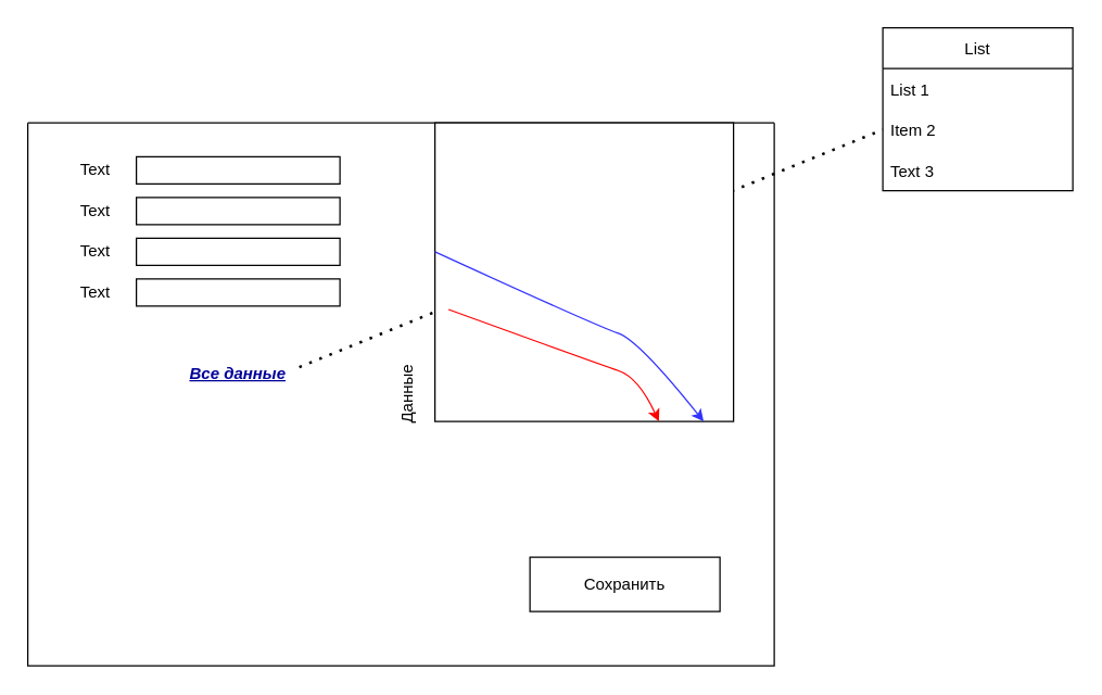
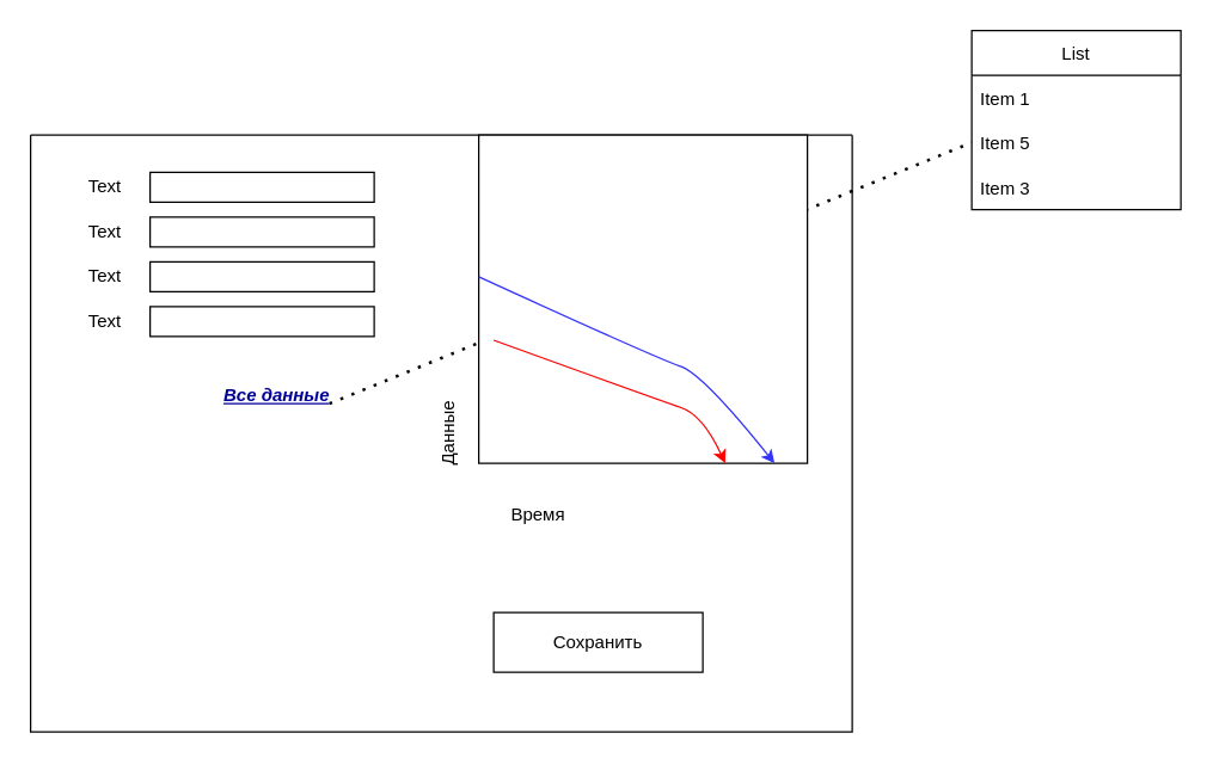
  <mxCell id="0" />
  <mxCell id="1" parent="0" />
  <mxCell id="2" value="" style="rounded=0;whiteSpace=wrap;html=1;" vertex="1" parent="1"><mxGeometry x="240" y="310" width="170" as="geometry" /></mxCell>
  <mxCell id="3" value="" style="swimlane;startSize=0;" vertex="1" parent="1"><mxGeometry x="20" y="90" width="550" height="400" as="geometry" /></mxCell>
  <mxCell id="4" value="" style="group" vertex="1" connectable="0" parent="3"><mxGeometry x="20" y="20" width="210" height="30" as="geometry" /></mxCell>
  <mxCell id="5" value="Text" style="text;html=1;strokeColor=none;fillColor=none;align=center;verticalAlign=middle;whiteSpace=wrap;rounded=0;" vertex="1" parent="4"><mxGeometry width="60" height="30" as="geometry" /></mxCell>
  <mxCell id="6" value="" style="rounded=0;whiteSpace=wrap;html=1;" vertex="1" parent="4"><mxGeometry x="60" y="5" width="150" height="20" as="geometry" /></mxCell>
  <mxCell id="7" value="" style="group" vertex="1" connectable="0" parent="3"><mxGeometry x="20" y="50" width="210" height="30" as="geometry" /></mxCell>
  <mxCell id="8" value="Text" style="text;html=1;strokeColor=none;fillColor=none;align=center;verticalAlign=middle;whiteSpace=wrap;rounded=0;" vertex="1" parent="7"><mxGeometry width="60" height="30" as="geometry" /></mxCell>
  <mxCell id="9" value="" style="rounded=0;whiteSpace=wrap;html=1;" vertex="1" parent="7"><mxGeometry x="60" y="5" width="150" height="20" as="geometry" /></mxCell>
  <mxCell id="10" value="" style="group" vertex="1" connectable="0" parent="3"><mxGeometry x="20" y="80" width="210" height="30" as="geometry" /></mxCell>
  <mxCell id="11" value="Text" style="text;html=1;strokeColor=none;fillColor=none;align=center;verticalAlign=middle;whiteSpace=wrap;rounded=0;" vertex="1" parent="10"><mxGeometry width="60" height="30" as="geometry" /></mxCell>
  <mxCell id="12" value="" style="rounded=0;whiteSpace=wrap;html=1;" vertex="1" parent="10"><mxGeometry x="60" y="5" width="150" height="20" as="geometry" /></mxCell>
  <mxCell id="13" value="" style="group" vertex="1" connectable="0" parent="3"><mxGeometry x="20" y="110" width="210" height="30" as="geometry" /></mxCell>
  <mxCell id="14" value="Text" style="text;html=1;strokeColor=none;fillColor=none;align=center;verticalAlign=middle;whiteSpace=wrap;rounded=0;" vertex="1" parent="13"><mxGeometry width="60" height="30" as="geometry" /></mxCell>
  <mxCell id="15" value="" style="rounded=0;whiteSpace=wrap;html=1;" vertex="1" parent="13"><mxGeometry x="60" y="5" width="150" height="20" as="geometry" /></mxCell>
- <mxCell id="16" value="Сохранить" style="rounded=0;whiteSpace=wrap;html=1;" vertex="1" parent="3"><mxGeometry x="370" y="320" width="140" height="40" as="geometry" /></mxCell>
+ <mxCell id="16" value="Сохранить" style="rounded=0;whiteSpace=wrap;html=1;" vertex="1" parent="3"><mxGeometry x="310" y="320" width="140" height="40" as="geometry" /></mxCell>
+ <mxCell id="17" value="Время" style="text;html=1;strokeColor=none;fillColor=none;align=center;verticalAlign=middle;whiteSpace=wrap;rounded=0;" vertex="1" parent="3"><mxGeometry x="310" y="240" width="60" height="30" as="geometry" /></mxCell>
  <mxCell id="18" value="Данные" style="text;html=1;strokeColor=none;fillColor=none;align=center;verticalAlign=middle;whiteSpace=wrap;rounded=0;rotation=270;" vertex="1" parent="3"><mxGeometry x="250" y="185" width="60" height="30" as="geometry" /></mxCell>
- <mxCell id="19" value="&lt;i&gt;&lt;b&gt;&lt;font color=&quot;#000099&quot;&gt;&lt;u&gt;Все данные&lt;/u&gt;&lt;/font&gt;&lt;/b&gt;&lt;/i&gt;" style="text;html=1;align=center;verticalAlign=middle;whiteSpace=wrap;rounded=0;" vertex="1" parent="3"><mxGeometry x="110" y="170" width="90" height="30" as="geometry" /></mxCell>
+ <mxCell id="19" value="&lt;i&gt;&lt;b&gt;&lt;font color=&quot;#000099&quot;&gt;&lt;u&gt;Все данные&lt;/u&gt;&lt;/font&gt;&lt;/b&gt;&lt;/i&gt;" style="text;html=1;align=center;verticalAlign=middle;whiteSpace=wrap;rounded=0;" vertex="1" parent="3"><mxGeometry x="120" y="160" width="90" height="30" as="geometry" /></mxCell>
  <mxCell id="20" value="" style="endArrow=none;dashed=1;html=1;dashPattern=1 3;strokeWidth=2;rounded=0;fontColor=none;entryX=0;entryY=0.5;entryDx=0;entryDy=0;" edge="1" parent="3" target="27"><mxGeometry width="50" height="50" relative="1" as="geometry"><mxPoint x="200" y="180" as="sourcePoint" /><mxPoint x="250" y="130" as="targetPoint" /></mxGeometry></mxCell>
  <mxCell id="21" value="" style="curved=1;endArrow=classic;html=1;rounded=0;startArrow=none;" edge="1" parent="1" source="22"><mxGeometry width="50" height="50" relative="1" as="geometry"><mxPoint x="330" y="300" as="sourcePoint" /><mxPoint x="380" y="250" as="targetPoint" /><Array as="points"><mxPoint x="330" y="250" /></Array></mxGeometry></mxCell>
  <mxCell id="22" value="" style="whiteSpace=wrap;html=1;aspect=fixed;" vertex="1" parent="1"><mxGeometry x="320" y="90" width="220" height="220" as="geometry" /></mxCell>
  <mxCell id="23" value="" style="curved=1;endArrow=classic;html=1;rounded=0;exitX=0;exitY=0.432;exitDx=0;exitDy=0;exitPerimeter=0;strokeColor=#3333FF;" edge="1" parent="1" source="22" target="22"><mxGeometry width="50" height="50" relative="1" as="geometry"><mxPoint x="390" y="240" as="sourcePoint" /><mxPoint x="440" y="190" as="targetPoint" /><Array as="points"><mxPoint x="440" y="240" /><mxPoint x="470" y="250" /></Array></mxGeometry></mxCell>
  <mxCell id="24" value="" style="curved=1;endArrow=classic;html=1;rounded=0;exitX=0;exitY=0.432;exitDx=0;exitDy=0;exitPerimeter=0;entryX=0.75;entryY=1;entryDx=0;entryDy=0;strokeColor=#FF0000;" edge="1" parent="1" target="22"><mxGeometry width="50" height="50" relative="1" as="geometry"><mxPoint x="330" y="227.52" as="sourcePoint" /><mxPoint x="534.286" y="352.48" as="targetPoint" /><Array as="points"><mxPoint x="440" y="267.48" /><mxPoint x="470" y="277.48" /></Array></mxGeometry></mxCell>
  <mxCell id="25" value="List" style="swimlane;fontStyle=0;childLayout=stackLayout;horizontal=1;startSize=30;horizontalStack=0;resizeParent=1;resizeParentMax=0;resizeLast=0;collapsible=1;marginBottom=0;fontColor=none;" vertex="1" parent="1"><mxGeometry x="650" y="20" width="140" height="120" as="geometry" /></mxCell>
- <mxCell id="26" value="List 1" style="text;strokeColor=none;fillColor=none;align=left;verticalAlign=middle;spacingLeft=4;spacingRight=4;overflow=hidden;points=[[0,0.5],[1,0.5]];portConstraint=eastwest;rotatable=0;fontColor=none;" vertex="1" parent="25"><mxGeometry y="30" width="140" height="30" as="geometry" /></mxCell>
- <mxCell id="27" value="Item 2" style="text;strokeColor=none;fillColor=none;align=left;verticalAlign=middle;spacingLeft=4;spacingRight=4;overflow=hidden;points=[[0,0.5],[1,0.5]];portConstraint=eastwest;rotatable=0;fontColor=none;" vertex="1" parent="25"><mxGeometry y="60" width="140" height="30" as="geometry" /></mxCell>
- <mxCell id="28" value="Text 3" style="text;strokeColor=none;fillColor=none;align=left;verticalAlign=middle;spacingLeft=4;spacingRight=4;overflow=hidden;points=[[0,0.5],[1,0.5]];portConstraint=eastwest;rotatable=0;fontColor=none;" vertex="1" parent="25"><mxGeometry y="90" width="140" height="30" as="geometry" /></mxCell>
+ <mxCell id="26" value="Item 1" style="text;strokeColor=none;fillColor=none;align=left;verticalAlign=middle;spacingLeft=4;spacingRight=4;overflow=hidden;points=[[0,0.5],[1,0.5]];portConstraint=eastwest;rotatable=0;fontColor=none;" vertex="1" parent="25"><mxGeometry y="30" width="140" height="30" as="geometry" /></mxCell>
+ <mxCell id="27" value="Item 5" style="text;strokeColor=none;fillColor=none;align=left;verticalAlign=middle;spacingLeft=4;spacingRight=4;overflow=hidden;points=[[0,0.5],[1,0.5]];portConstraint=eastwest;rotatable=0;fontColor=none;" vertex="1" parent="25"><mxGeometry y="60" width="140" height="30" as="geometry" /></mxCell>
+ <mxCell id="28" value="Item 3" style="text;strokeColor=none;fillColor=none;align=left;verticalAlign=middle;spacingLeft=4;spacingRight=4;overflow=hidden;points=[[0,0.5],[1,0.5]];portConstraint=eastwest;rotatable=0;fontColor=none;" vertex="1" parent="25"><mxGeometry y="90" width="140" height="30" as="geometry" /></mxCell>
